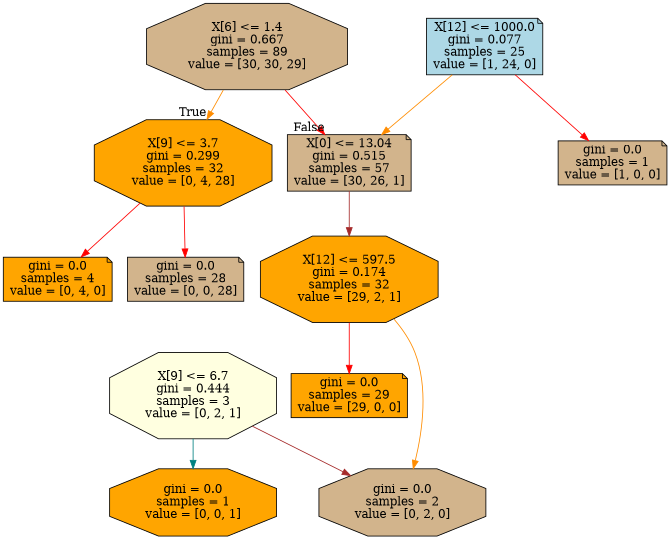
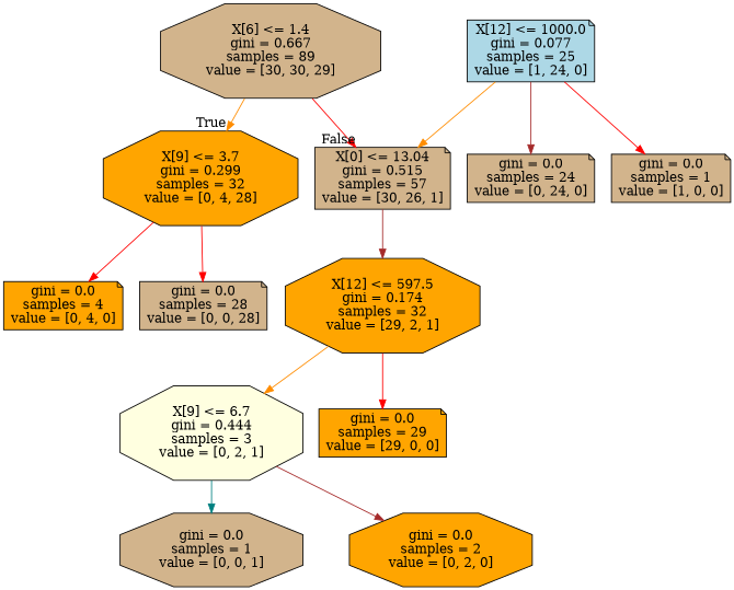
  digraph {
    node [fillcolor=tan shape=note style=filled]
    edge [color=red]
    n1 [label="X[6] <= 1.4\ngini = 0.667\nsamples = 89\nvalue = [30, 30, 29]" shape=octagon]
    n2 [fillcolor=orange label="X[9] <= 3.7\ngini = 0.299\nsamples = 32\nvalue = [0, 4, 28]" shape=octagon]
    n3 [label="X[0] <= 13.04\ngini = 0.515\nsamples = 57\nvalue = [30, 26, 1]"]
    n4 [fillcolor=orange label="gini = 0.0\nsamples = 4\nvalue = [0, 4, 0]"]
    n5 [label="gini = 0.0\nsamples = 28\nvalue = [0, 0, 28]"]
    n6 [fillcolor=orange label="X[12] <= 597.5\ngini = 0.174\nsamples = 32\nvalue = [29, 2, 1]" shape=octagon]
    n7 [fillcolor=lightblue label="X[12] <= 1000.0\ngini = 0.077\nsamples = 25\nvalue = [1, 24, 0]"]
+   n8 [label="gini = 0.0\nsamples = 24\nvalue = [0, 24, 0]"]
    n9 [label="gini = 0.0\nsamples = 1\nvalue = [1, 0, 0]"]
    n10 [fillcolor=lightyellow label="X[9] <= 6.7\ngini = 0.444\nsamples = 3\nvalue = [0, 2, 1]" shape=octagon]
    n11 [fillcolor=orange label="gini = 0.0\nsamples = 29\nvalue = [29, 0, 0]"]
-   n12 [label="gini = 0.0\nsamples = 2\nvalue = [0, 2, 0]" shape=octagon]
-   n13 [fillcolor=orange label="gini = 0.0\nsamples = 1\nvalue = [0, 0, 1]" shape=octagon]
+   n12 [fillcolor=orange label="gini = 0.0\nsamples = 2\nvalue = [0, 2, 0]" shape=octagon]
+   n13 [label="gini = 0.0\nsamples = 1\nvalue = [0, 0, 1]" shape=octagon]
    n1 -> n2 [color=darkorange headlabel=True labelangle=45 labeldistance=2.5]
    n1 -> n3 [headlabel=False labelangle=-45 labeldistance=2.5]
    n2 -> n4
    n2 -> n5
    n3 -> n6 [color=brown]
-   n6 -> n12 [color=darkorange]
+   n6 -> n10 [color=darkorange]
    n6 -> n11
    n7 -> n3 [color=darkorange]
+   n7 -> n8 [color=brown]
    n7 -> n9
    n10 -> n12 [color=brown]
    n10 -> n13 [color=teal]
  }
